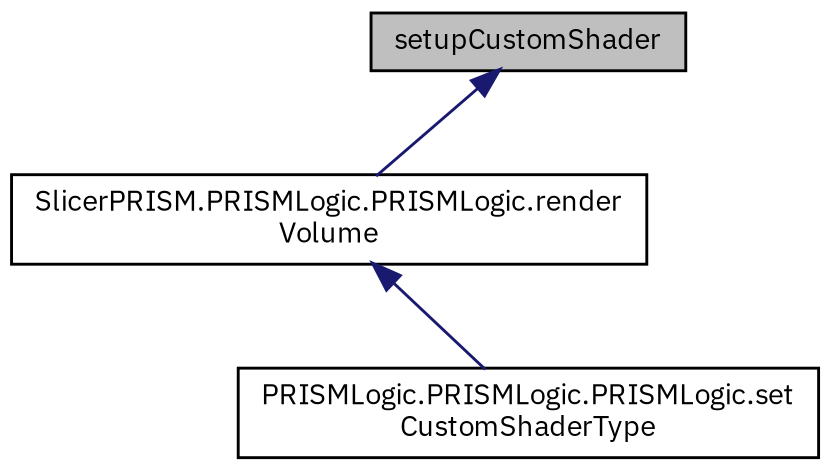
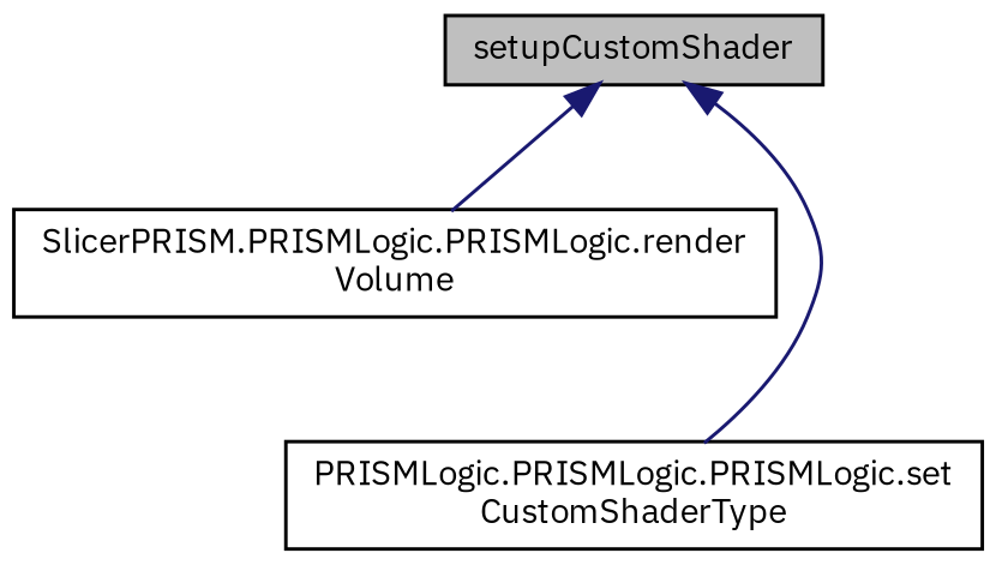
  digraph {
    fontname="IBM Plex Sans"
    rankdir=TB
    node [color=black fontname="IBM Plex Sans" fontsize=10 shape=record]
    edge [color=midnightblue dir=back fontname="IBM Plex Sans" fontsize=10 labelfontname=Helvetica labelfontsize=10 style=solid]
    n1 [fillcolor=grey75 fontcolor=black height=0.2 label=setupCustomShader style=filled width=0.4]
    n2 [height=0.2 label="SlicerPRISM.PRISMLogic.PRISMLogic.render\lVolume" width=0.4]
    n3 [height=0.2 label="PRISMLogic.PRISMLogic.PRISMLogic.set\lCustomShaderType" width=0.4]
    n1 -> n2
-   n2 -> n3
+   n1 -> n3
  }
